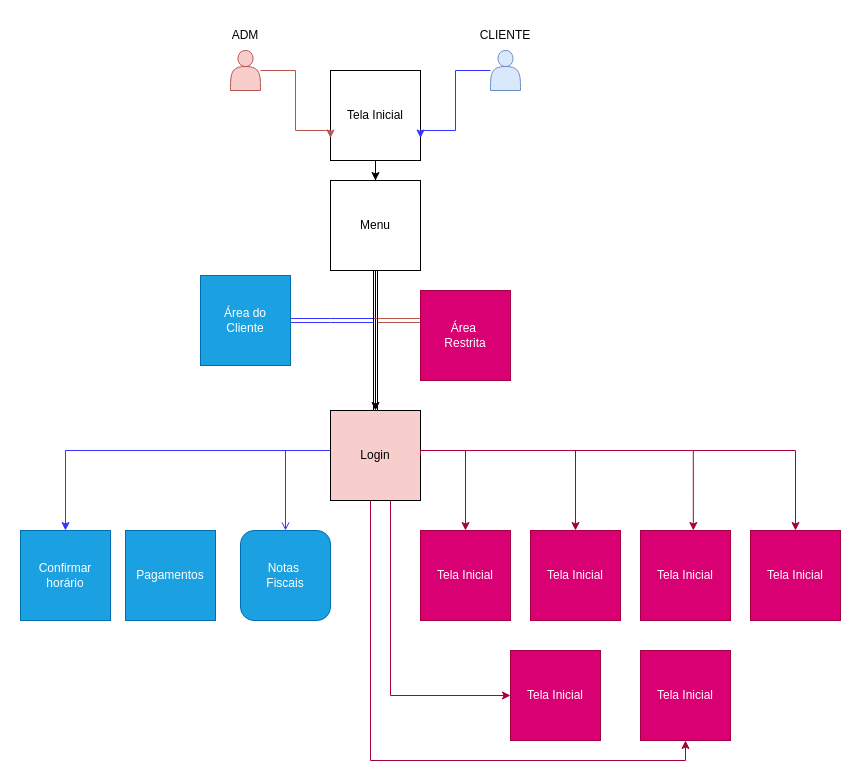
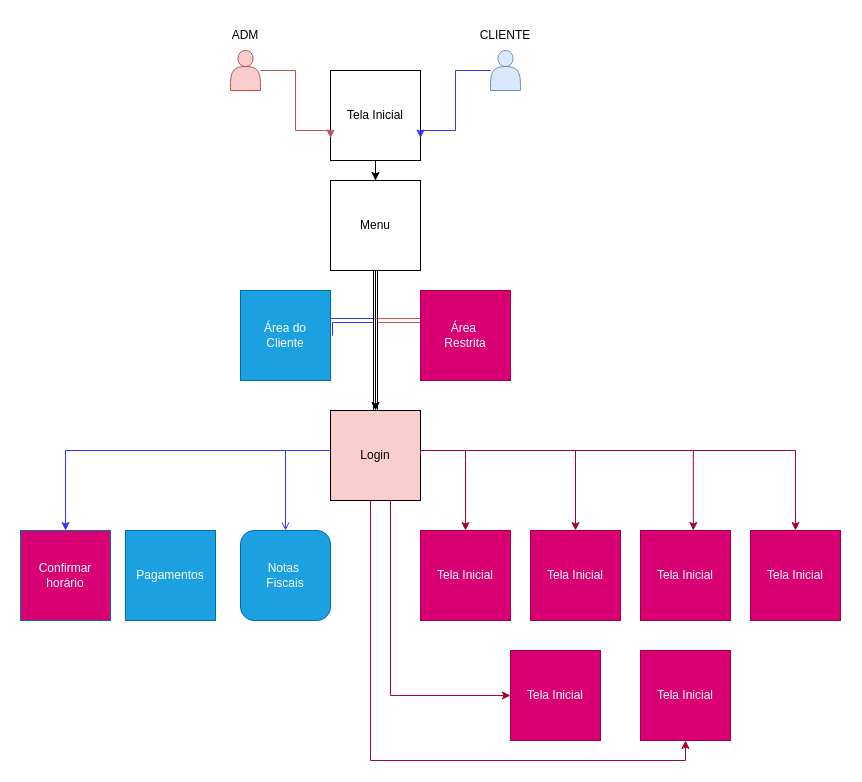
  <mxCell id="0" />
  <mxCell id="1" parent="0" />
  <mxCell id="2" value="" style="edgeStyle=orthogonalEdgeStyle;rounded=0;orthogonalLoop=1;jettySize=auto;html=1;" edge="1" parent="1" source="3" target="11"><mxGeometry relative="1" as="geometry" /></mxCell>
  <mxCell id="3" value="Tela Inicial" style="whiteSpace=wrap;html=1;aspect=fixed;" vertex="1" parent="1"><mxGeometry x="330" y="70" width="90" height="90" as="geometry" /></mxCell>
  <mxCell id="4" style="edgeStyle=orthogonalEdgeStyle;rounded=0;orthogonalLoop=1;jettySize=auto;html=1;entryX=0;entryY=0.75;entryDx=0;entryDy=0;fillColor=#f8cecc;strokeColor=#b85450;" edge="1" parent="1" source="5" target="3"><mxGeometry relative="1" as="geometry"><Array as="points"><mxPoint x="295" y="70" /><mxPoint x="295" y="130" /><mxPoint x="330" y="130" /></Array></mxGeometry></mxCell>
  <mxCell id="5" value="" style="shape=actor;whiteSpace=wrap;html=1;fillColor=#f8cecc;strokeColor=#b85450;" vertex="1" parent="1"><mxGeometry x="230" y="50" width="30" height="40" as="geometry" /></mxCell>
  <mxCell id="6" style="edgeStyle=orthogonalEdgeStyle;rounded=0;orthogonalLoop=1;jettySize=auto;html=1;entryX=1;entryY=0.75;entryDx=0;entryDy=0;fontColor=#3333FF;strokeColor=#3333FF;" edge="1" parent="1" source="7" target="3"><mxGeometry relative="1" as="geometry"><Array as="points"><mxPoint x="455" y="70" /><mxPoint x="455" y="130" /><mxPoint x="420" y="130" /></Array></mxGeometry></mxCell>
  <mxCell id="7" value="" style="shape=actor;whiteSpace=wrap;html=1;strokeColor=#6c8ebf;fillColor=#dae8fc;" vertex="1" parent="1"><mxGeometry x="490" y="50" width="30" height="40" as="geometry" /></mxCell>
  <mxCell id="8" value="ADM" style="text;html=1;strokeColor=none;fillColor=none;align=center;verticalAlign=middle;whiteSpace=wrap;rounded=0;" vertex="1" parent="1"><mxGeometry x="215" y="20" width="60" height="30" as="geometry" /></mxCell>
  <mxCell id="9" value="CLIENTE" style="text;html=1;strokeColor=none;fillColor=none;align=center;verticalAlign=middle;whiteSpace=wrap;rounded=0;" vertex="1" parent="1"><mxGeometry x="475" y="20" width="60" height="30" as="geometry" /></mxCell>
  <mxCell id="10" value="" style="edgeStyle=orthogonalEdgeStyle;rounded=0;orthogonalLoop=1;jettySize=auto;html=1;strokeColor=#000000;" edge="1" parent="1" source="11" target="21"><mxGeometry relative="1" as="geometry" /></mxCell>
  <mxCell id="11" value="Menu" style="whiteSpace=wrap;html=1;aspect=fixed;" vertex="1" parent="1"><mxGeometry x="330" y="180" width="90" height="90" as="geometry" /></mxCell>
  <mxCell id="12" style="edgeStyle=orthogonalEdgeStyle;rounded=0;orthogonalLoop=1;jettySize=auto;html=1;exitX=1;exitY=0.5;exitDx=0;exitDy=0;entryX=0.5;entryY=0;entryDx=0;entryDy=0;strokeColor=#3333FF;shape=link;" edge="1" parent="1" source="13" target="21"><mxGeometry relative="1" as="geometry"><Array as="points"><mxPoint x="330" y="320" /><mxPoint x="375" y="320" /></Array></mxGeometry></mxCell>
- <mxCell id="13" value="Área do&lt;br&gt;Cliente" style="whiteSpace=wrap;html=1;aspect=fixed;strokeColor=#006EAF;fillColor=#1ba1e2;fontColor=#ffffff;" vertex="1" parent="1"><mxGeometry x="200" y="275" width="90" height="90" as="geometry" /></mxCell>
+ <mxCell id="13" value="Área do&lt;br&gt;Cliente" style="whiteSpace=wrap;html=1;aspect=fixed;strokeColor=#006EAF;fillColor=#1ba1e2;fontColor=#ffffff;" vertex="1" parent="1"><mxGeometry x="240" y="290" width="90" height="90" as="geometry" /></mxCell>
  <mxCell id="14" style="edgeStyle=orthogonalEdgeStyle;rounded=0;orthogonalLoop=1;jettySize=auto;html=1;entryX=0.5;entryY=0;entryDx=0;entryDy=0;strokeColor=#3333FF;endArrow=open;" edge="1" parent="1" source="21" target="26"><mxGeometry relative="1" as="geometry"><Array as="points"><mxPoint x="285" y="450" /></Array></mxGeometry></mxCell>
  <mxCell id="15" style="edgeStyle=orthogonalEdgeStyle;rounded=0;orthogonalLoop=1;jettySize=auto;html=1;entryX=0.5;entryY=0;entryDx=0;entryDy=0;strokeColor=#3333FF;" edge="1" parent="1" source="21" target="29"><mxGeometry relative="1" as="geometry"><Array as="points"><mxPoint x="65" y="450" /></Array></mxGeometry></mxCell>
  <mxCell id="16" style="edgeStyle=orthogonalEdgeStyle;rounded=0;orthogonalLoop=1;jettySize=auto;html=1;exitX=1;exitY=0.5;exitDx=0;exitDy=0;entryX=0.5;entryY=0;entryDx=0;entryDy=0;fillColor=#d80073;strokeColor=#A50040;" edge="1" parent="1" source="21" target="27"><mxGeometry relative="1" as="geometry"><Array as="points"><mxPoint x="420" y="450" /><mxPoint x="465" y="450" /></Array></mxGeometry></mxCell>
  <mxCell id="17" style="edgeStyle=orthogonalEdgeStyle;rounded=0;orthogonalLoop=1;jettySize=auto;html=1;exitX=1;exitY=0.5;exitDx=0;exitDy=0;entryX=0.5;entryY=0;entryDx=0;entryDy=0;fillColor=#d80073;strokeColor=#A50040;" edge="1" parent="1" source="21" target="28"><mxGeometry relative="1" as="geometry"><Array as="points"><mxPoint x="420" y="450" /><mxPoint x="575" y="450" /></Array></mxGeometry></mxCell>
  <mxCell id="18" style="edgeStyle=orthogonalEdgeStyle;rounded=0;orthogonalLoop=1;jettySize=auto;html=1;exitX=1;exitY=0.5;exitDx=0;exitDy=0;entryX=0.5;entryY=0;entryDx=0;entryDy=0;fillColor=#d80073;strokeColor=#A50040;" edge="1" parent="1" source="21" target="31"><mxGeometry relative="1" as="geometry"><Array as="points"><mxPoint x="420" y="450" /><mxPoint x="795" y="450" /></Array></mxGeometry></mxCell>
  <mxCell id="19" style="edgeStyle=orthogonalEdgeStyle;rounded=0;orthogonalLoop=1;jettySize=auto;html=1;entryX=0;entryY=0.5;entryDx=0;entryDy=0;fillColor=#d80073;strokeColor=#A50040;" edge="1" parent="1" source="21" target="32"><mxGeometry relative="1" as="geometry"><Array as="points"><mxPoint x="390" y="695" /></Array></mxGeometry></mxCell>
  <mxCell id="20" style="edgeStyle=orthogonalEdgeStyle;rounded=0;orthogonalLoop=1;jettySize=auto;html=1;entryX=0.5;entryY=1;entryDx=0;entryDy=0;fillColor=#d80073;strokeColor=#A50040;" edge="1" parent="1" source="21" target="33"><mxGeometry relative="1" as="geometry"><Array as="points"><mxPoint x="370" y="760" /><mxPoint x="685" y="760" /></Array></mxGeometry></mxCell>
  <mxCell id="21" value="Login" style="whiteSpace=wrap;html=1;aspect=fixed;fillColor=#f8cecc;" vertex="1" parent="1"><mxGeometry x="330" y="410" width="90" height="90" as="geometry" /></mxCell>
  <mxCell id="22" value="Tela Inicial" style="whiteSpace=wrap;html=1;aspect=fixed;fillColor=#d80073;fontColor=#ffffff;strokeColor=#A50040;" vertex="1" parent="1"><mxGeometry x="640" y="530" width="90" height="90" as="geometry" /></mxCell>
  <mxCell id="23" style="edgeStyle=orthogonalEdgeStyle;rounded=0;orthogonalLoop=1;jettySize=auto;html=1;entryX=0.5;entryY=0;entryDx=0;entryDy=0;fillColor=#f8cecc;strokeColor=#b85450;shape=link;" edge="1" parent="1" source="24" target="21"><mxGeometry relative="1" as="geometry"><Array as="points"><mxPoint x="375" y="320" /></Array></mxGeometry></mxCell>
  <mxCell id="24" value="Área&amp;nbsp;&lt;br&gt;Restrita" style="whiteSpace=wrap;html=1;aspect=fixed;fillColor=#d80073;fontColor=#ffffff;strokeColor=#A50040;" vertex="1" parent="1"><mxGeometry x="420" y="290" width="90" height="90" as="geometry" /></mxCell>
  <mxCell id="25" value="Pagamentos" style="whiteSpace=wrap;html=1;aspect=fixed;fillColor=#1ba1e2;fontColor=#ffffff;strokeColor=#006EAF;" vertex="1" parent="1"><mxGeometry x="125" y="530" width="90" height="90" as="geometry" /></mxCell>
  <mxCell id="26" value="Notas&amp;nbsp;&lt;br&gt;Fiscais" style="whiteSpace=wrap;html=1;aspect=fixed;fillColor=#1ba1e2;fontColor=#ffffff;strokeColor=#006EAF;rounded=1;" vertex="1" parent="1"><mxGeometry x="240" y="530" width="90" height="90" as="geometry" /></mxCell>
  <mxCell id="27" value="Tela Inicial" style="whiteSpace=wrap;html=1;aspect=fixed;fillColor=#d80073;fontColor=#ffffff;strokeColor=#A50040;" vertex="1" parent="1"><mxGeometry x="420" y="530" width="90" height="90" as="geometry" /></mxCell>
  <mxCell id="28" value="Tela Inicial" style="whiteSpace=wrap;html=1;aspect=fixed;fillColor=#d80073;fontColor=#ffffff;strokeColor=#A50040;" vertex="1" parent="1"><mxGeometry x="530" y="530" width="90" height="90" as="geometry" /></mxCell>
- <mxCell id="29" value="Confirmar&lt;br&gt;horário" style="whiteSpace=wrap;html=1;aspect=fixed;fillColor=#1ba1e2;fontColor=#ffffff;strokeColor=#006EAF;" vertex="1" parent="1"><mxGeometry x="20" y="530" width="90" height="90" as="geometry" /></mxCell>
+ <mxCell id="29" value="Confirmar&lt;br&gt;horário" style="whiteSpace=wrap;html=1;aspect=fixed;fillColor=#d80073;fontColor=#ffffff;strokeColor=#006EAF;" vertex="1" parent="1"><mxGeometry x="20" y="530" width="90" height="90" as="geometry" /></mxCell>
  <mxCell id="30" value="" style="endArrow=classic;html=1;rounded=0;exitX=0.5;exitY=1;exitDx=0;exitDy=0;entryX=0.5;entryY=0;entryDx=0;entryDy=0;shape=link;" edge="1" parent="1" source="11" target="21"><mxGeometry width="50" height="50" relative="1" as="geometry"><mxPoint x="380" y="480" as="sourcePoint" /><mxPoint x="430" y="430" as="targetPoint" /></mxGeometry></mxCell>
  <mxCell id="31" value="Tela Inicial" style="whiteSpace=wrap;html=1;aspect=fixed;fillColor=#d80073;fontColor=#ffffff;strokeColor=#A50040;" vertex="1" parent="1"><mxGeometry x="750" y="530" width="90" height="90" as="geometry" /></mxCell>
  <mxCell id="32" value="Tela Inicial" style="whiteSpace=wrap;html=1;aspect=fixed;fillColor=#d80073;fontColor=#ffffff;strokeColor=#A50040;" vertex="1" parent="1"><mxGeometry x="510" y="650" width="90" height="90" as="geometry" /></mxCell>
  <mxCell id="33" value="Tela Inicial" style="whiteSpace=wrap;html=1;aspect=fixed;fillColor=#d80073;fontColor=#ffffff;strokeColor=#A50040;" vertex="1" parent="1"><mxGeometry x="640" y="650" width="90" height="90" as="geometry" /></mxCell>
  <mxCell id="34" style="edgeStyle=orthogonalEdgeStyle;rounded=0;orthogonalLoop=1;jettySize=auto;html=1;exitX=1;exitY=0.5;exitDx=0;exitDy=0;entryX=0.587;entryY=0;entryDx=0;entryDy=0;entryPerimeter=0;fillColor=#d80073;strokeColor=#A50040;" edge="1" parent="1" source="21" target="22"><mxGeometry relative="1" as="geometry"><Array as="points"><mxPoint x="420" y="450" /><mxPoint x="693" y="450" /></Array></mxGeometry></mxCell>
